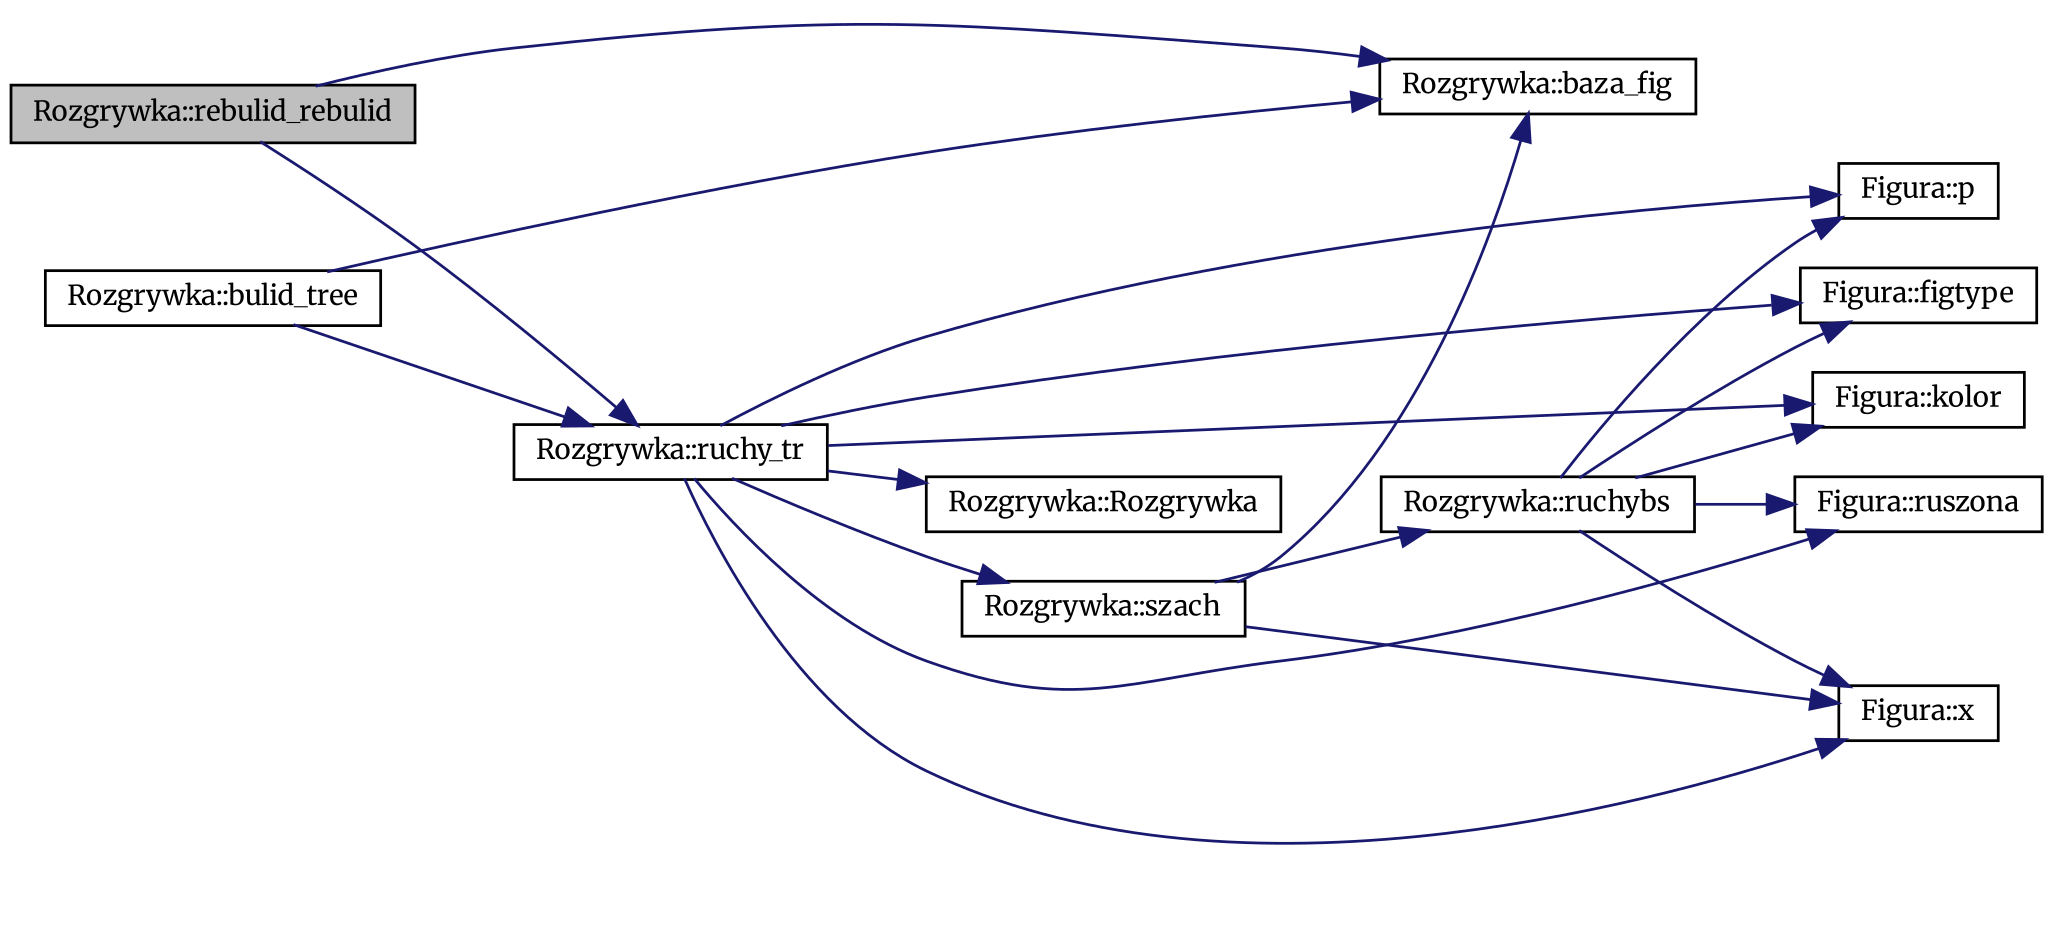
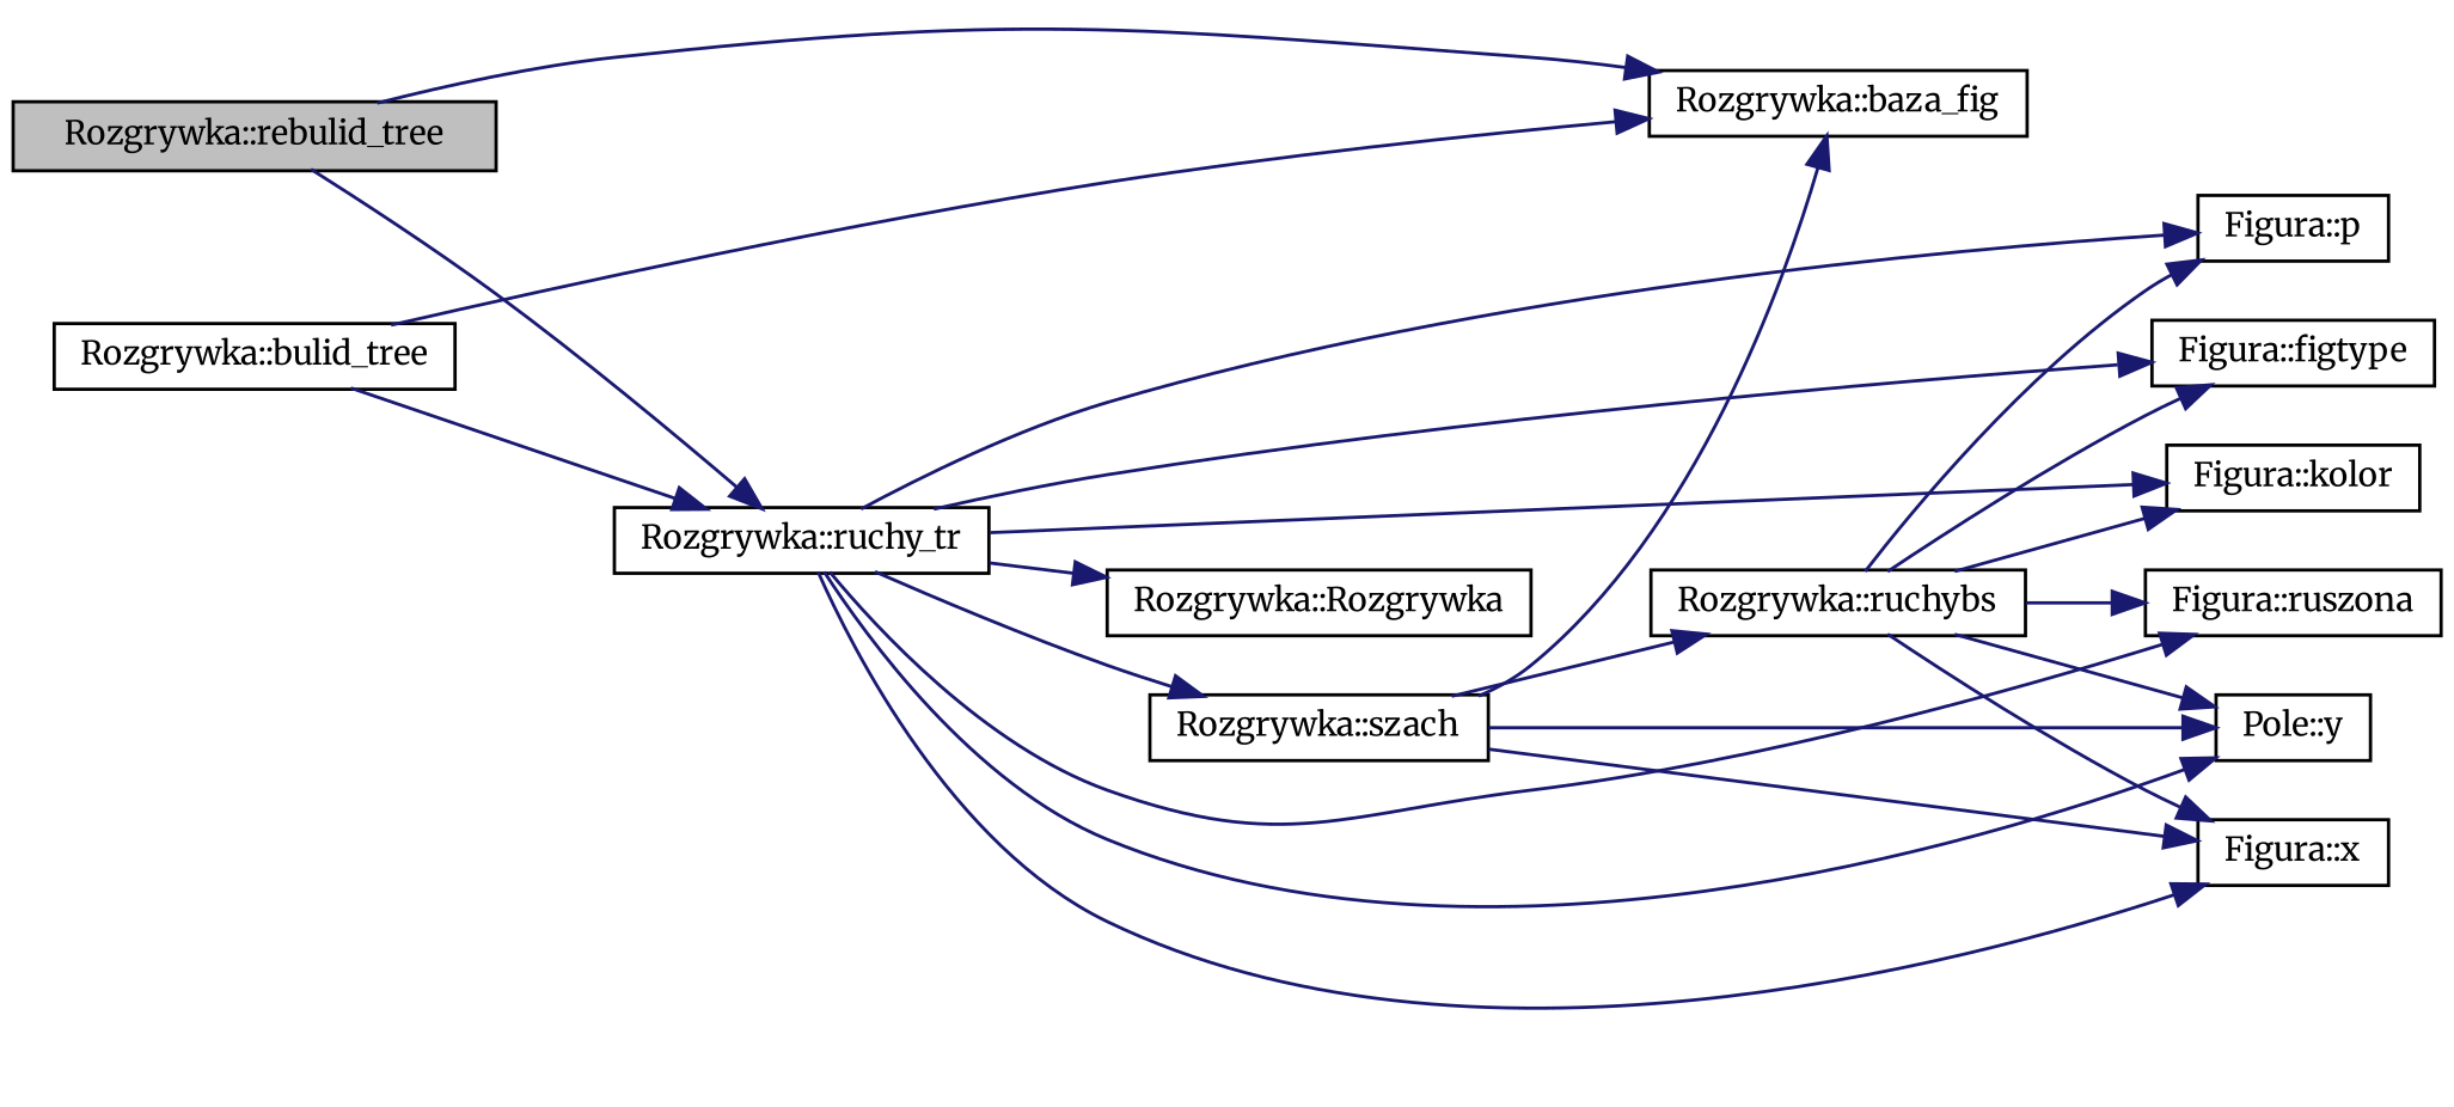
  digraph {
    fontname=Merriweather
    rankdir=LR
    node [color=black fillcolor=white fontname=Merriweather fontsize=10 shape=record style=filled]
    edge [color=midnightblue fontname=Merriweather fontsize=10 labelfontname=Helvetica labelfontsize=10 style=solid]
-   n1 [fillcolor=grey75 fontcolor=black height=0.2 label="Rozgrywka::rebulid_rebulid" width=0.4]
+   n1 [fillcolor=grey75 fontcolor=black height=0.2 label="Rozgrywka::rebulid_tree" width=0.4]
    n2 [height=0.2 label="Rozgrywka::baza_fig" width=0.4]
    n3 [height=0.2 label="Rozgrywka::ruchy_tr" width=0.4]
    n4 [height=0.2 label="Figura::p" width=0.4]
    n5 [height=0.2 label="Figura::x" width=0.4]
+   n6 [height=0.2 label="Pole::y" width=0.4]
    n7 [height=0.2 label="Figura::figtype" width=0.4]
    n8 [height=0.2 label="Figura::kolor" width=0.4]
    n9 [height=0.2 label="Rozgrywka::Rozgrywka" width=0.4]
    n10 [height=0.2 label="Rozgrywka::szach" width=0.4]
    n11 [height=0.2 label="Figura::ruszona" width=0.4]
    n12 [height=0.2 label="Rozgrywka::bulid_tree" width=0.4]
    n13 [height=0.2 label="Rozgrywka::ruchybs" width=0.4]
    n1 -> n2
    n1 -> n3
    n3 -> n4
    n3 -> n5
+   n3 -> n6
    n3 -> n7
    n3 -> n8
    n3 -> n9
    n3 -> n10
    n3 -> n11
    n10 -> n2
    n10 -> n5
+   n10 -> n6
    n10 -> n13
    n12 -> n2
    n12 -> n3
    n13 -> n4
    n13 -> n5
+   n13 -> n6
    n13 -> n7
    n13 -> n8
    n13 -> n11
  }
